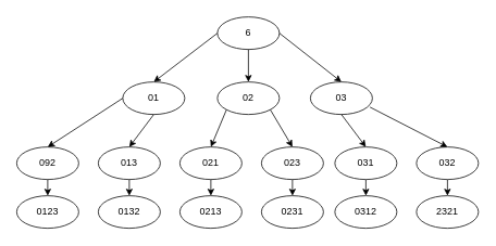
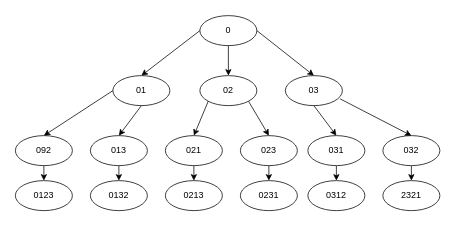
  <mxCell id="0" />
  <mxCell id="1" parent="0" />
- <mxCell id="2" value="6" style="ellipse;whiteSpace=wrap;html=1;" vertex="1" parent="1"><mxGeometry x="266" y="20" width="76" height="40" as="geometry" /></mxCell>
+ <mxCell id="2" value="0" style="ellipse;whiteSpace=wrap;html=1;" vertex="1" parent="1"><mxGeometry x="266" y="20" width="76" height="40" as="geometry" /></mxCell>
  <mxCell id="3" value="01" style="ellipse;whiteSpace=wrap;html=1;" vertex="1" parent="1"><mxGeometry x="150" y="100" width="76" height="40" as="geometry" /></mxCell>
  <mxCell id="4" value="02" style="ellipse;whiteSpace=wrap;html=1;" vertex="1" parent="1"><mxGeometry x="266" y="100" width="76" height="40" as="geometry" /></mxCell>
  <mxCell id="5" value="03" style="ellipse;whiteSpace=wrap;html=1;" vertex="1" parent="1"><mxGeometry x="380" y="100" width="76" height="40" as="geometry" /></mxCell>
  <mxCell id="6" value="" style="endArrow=classic;html=1;exitX=0;exitY=0.5;exitDx=0;exitDy=0;entryX=0.5;entryY=0;entryDx=0;entryDy=0;" edge="1" parent="1" source="2" target="3"><mxGeometry width="50" height="50" relative="1" as="geometry"><mxPoint x="280" y="340" as="sourcePoint" /><mxPoint x="330" y="290" as="targetPoint" /></mxGeometry></mxCell>
  <mxCell id="7" value="" style="endArrow=classic;html=1;exitX=0.5;exitY=1;exitDx=0;exitDy=0;entryX=0.5;entryY=0;entryDx=0;entryDy=0;" edge="1" parent="1" source="2" target="4"><mxGeometry width="50" height="50" relative="1" as="geometry"><mxPoint x="280" y="340" as="sourcePoint" /><mxPoint x="330" y="290" as="targetPoint" /></mxGeometry></mxCell>
  <mxCell id="8" value="" style="endArrow=classic;html=1;exitX=1;exitY=0.5;exitDx=0;exitDy=0;entryX=0.5;entryY=0;entryDx=0;entryDy=0;" edge="1" parent="1" source="2" target="5"><mxGeometry width="50" height="50" relative="1" as="geometry"><mxPoint x="280" y="340" as="sourcePoint" /><mxPoint x="330" y="290" as="targetPoint" /></mxGeometry></mxCell>
  <mxCell id="9" style="edgeStyle=orthogonalEdgeStyle;rounded=0;orthogonalLoop=1;jettySize=auto;html=1;exitX=0.5;exitY=1;exitDx=0;exitDy=0;entryX=0.5;entryY=0;entryDx=0;entryDy=0;" edge="1" parent="1" source="10" target="27"><mxGeometry relative="1" as="geometry" /></mxCell>
  <mxCell id="10" value="092" style="ellipse;whiteSpace=wrap;html=1;" vertex="1" parent="1"><mxGeometry x="20" y="180" width="76" height="40" as="geometry" /></mxCell>
  <mxCell id="11" style="edgeStyle=orthogonalEdgeStyle;rounded=0;orthogonalLoop=1;jettySize=auto;html=1;exitX=0.5;exitY=1;exitDx=0;exitDy=0;entryX=0.5;entryY=0;entryDx=0;entryDy=0;" edge="1" parent="1" source="12" target="28"><mxGeometry relative="1" as="geometry" /></mxCell>
  <mxCell id="12" value="&lt;div&gt;013&lt;/div&gt;" style="ellipse;whiteSpace=wrap;html=1;" vertex="1" parent="1"><mxGeometry x="120" y="180" width="76" height="40" as="geometry" /></mxCell>
  <mxCell id="13" value="" style="endArrow=classic;html=1;exitX=0.5;exitY=1;exitDx=0;exitDy=0;entryX=0.5;entryY=0;entryDx=0;entryDy=0;" edge="1" parent="1" source="3" target="12"><mxGeometry width="50" height="50" relative="1" as="geometry"><mxPoint x="280" y="340" as="sourcePoint" /><mxPoint x="330" y="290" as="targetPoint" /></mxGeometry></mxCell>
  <mxCell id="14" value="" style="endArrow=classic;html=1;exitX=0;exitY=0.5;exitDx=0;exitDy=0;entryX=0.5;entryY=0;entryDx=0;entryDy=0;" edge="1" parent="1" source="3" target="10"><mxGeometry width="50" height="50" relative="1" as="geometry"><mxPoint x="280" y="340" as="sourcePoint" /><mxPoint x="330" y="290" as="targetPoint" /></mxGeometry></mxCell>
  <mxCell id="15" style="edgeStyle=orthogonalEdgeStyle;rounded=0;orthogonalLoop=1;jettySize=auto;html=1;exitX=0.5;exitY=1;exitDx=0;exitDy=0;entryX=0.5;entryY=0;entryDx=0;entryDy=0;" edge="1" parent="1" source="16" target="29"><mxGeometry relative="1" as="geometry" /></mxCell>
  <mxCell id="16" value="&lt;div&gt;021&lt;/div&gt;" style="ellipse;whiteSpace=wrap;html=1;" vertex="1" parent="1"><mxGeometry x="220" y="180" width="76" height="40" as="geometry" /></mxCell>
  <mxCell id="17" style="edgeStyle=orthogonalEdgeStyle;rounded=0;orthogonalLoop=1;jettySize=auto;html=1;exitX=0.5;exitY=1;exitDx=0;exitDy=0;entryX=0.5;entryY=0;entryDx=0;entryDy=0;" edge="1" parent="1" source="18" target="30"><mxGeometry relative="1" as="geometry" /></mxCell>
  <mxCell id="18" value="023" style="ellipse;whiteSpace=wrap;html=1;" vertex="1" parent="1"><mxGeometry x="320" y="180" width="76" height="40" as="geometry" /></mxCell>
  <mxCell id="19" value="" style="endArrow=classic;html=1;exitX=0;exitY=1;exitDx=0;exitDy=0;entryX=0.5;entryY=0;entryDx=0;entryDy=0;" edge="1" parent="1" source="4" target="16"><mxGeometry width="50" height="50" relative="1" as="geometry"><mxPoint x="280" y="340" as="sourcePoint" /><mxPoint x="330" y="290" as="targetPoint" /></mxGeometry></mxCell>
  <mxCell id="20" value="" style="endArrow=classic;html=1;exitX=1;exitY=1;exitDx=0;exitDy=0;entryX=0.5;entryY=0;entryDx=0;entryDy=0;" edge="1" parent="1" source="4" target="18"><mxGeometry width="50" height="50" relative="1" as="geometry"><mxPoint x="280" y="340" as="sourcePoint" /><mxPoint x="330" y="290" as="targetPoint" /></mxGeometry></mxCell>
  <mxCell id="21" style="edgeStyle=orthogonalEdgeStyle;rounded=0;orthogonalLoop=1;jettySize=auto;html=1;exitX=0.5;exitY=1;exitDx=0;exitDy=0;entryX=0.5;entryY=0;entryDx=0;entryDy=0;" edge="1" parent="1" source="22" target="31"><mxGeometry relative="1" as="geometry" /></mxCell>
  <mxCell id="22" value="031" style="ellipse;whiteSpace=wrap;html=1;" vertex="1" parent="1"><mxGeometry x="410" y="180" width="76" height="40" as="geometry" /></mxCell>
  <mxCell id="23" style="edgeStyle=orthogonalEdgeStyle;rounded=0;orthogonalLoop=1;jettySize=auto;html=1;exitX=0.5;exitY=1;exitDx=0;exitDy=0;entryX=0.5;entryY=0;entryDx=0;entryDy=0;" edge="1" parent="1" source="24" target="32"><mxGeometry relative="1" as="geometry" /></mxCell>
  <mxCell id="24" value="032" style="ellipse;whiteSpace=wrap;html=1;" vertex="1" parent="1"><mxGeometry x="510" y="180" width="76" height="40" as="geometry" /></mxCell>
  <mxCell id="25" value="" style="endArrow=classic;html=1;exitX=0.5;exitY=1;exitDx=0;exitDy=0;entryX=0.5;entryY=0;entryDx=0;entryDy=0;" edge="1" parent="1" source="5" target="22"><mxGeometry width="50" height="50" relative="1" as="geometry"><mxPoint x="280" y="340" as="sourcePoint" /><mxPoint x="330" y="290" as="targetPoint" /></mxGeometry></mxCell>
  <mxCell id="26" value="" style="endArrow=classic;html=1;exitX=0.961;exitY=0.775;exitDx=0;exitDy=0;exitPerimeter=0;entryX=0.5;entryY=0;entryDx=0;entryDy=0;" edge="1" parent="1" source="5" target="24"><mxGeometry width="50" height="50" relative="1" as="geometry"><mxPoint x="280" y="340" as="sourcePoint" /><mxPoint x="330" y="290" as="targetPoint" /></mxGeometry></mxCell>
  <mxCell id="27" value="&lt;div&gt;0123&lt;/div&gt;" style="ellipse;whiteSpace=wrap;html=1;" vertex="1" parent="1"><mxGeometry x="20" y="240" width="76" height="40" as="geometry" /></mxCell>
  <mxCell id="28" value="&lt;div&gt;0132&lt;/div&gt;" style="ellipse;whiteSpace=wrap;html=1;" vertex="1" parent="1"><mxGeometry x="120" y="240" width="76" height="40" as="geometry" /></mxCell>
  <mxCell id="29" value="&lt;div&gt;0213&lt;/div&gt;" style="ellipse;whiteSpace=wrap;html=1;" vertex="1" parent="1"><mxGeometry x="220" y="240" width="76" height="40" as="geometry" /></mxCell>
  <mxCell id="30" value="0231" style="ellipse;whiteSpace=wrap;html=1;" vertex="1" parent="1"><mxGeometry x="320" y="240" width="76" height="40" as="geometry" /></mxCell>
  <mxCell id="31" value="0312" style="ellipse;whiteSpace=wrap;html=1;" vertex="1" parent="1"><mxGeometry x="410" y="240" width="76" height="40" as="geometry" /></mxCell>
  <mxCell id="32" value="2321" style="ellipse;whiteSpace=wrap;html=1;" vertex="1" parent="1"><mxGeometry x="510" y="240" width="76" height="40" as="geometry" /></mxCell>
